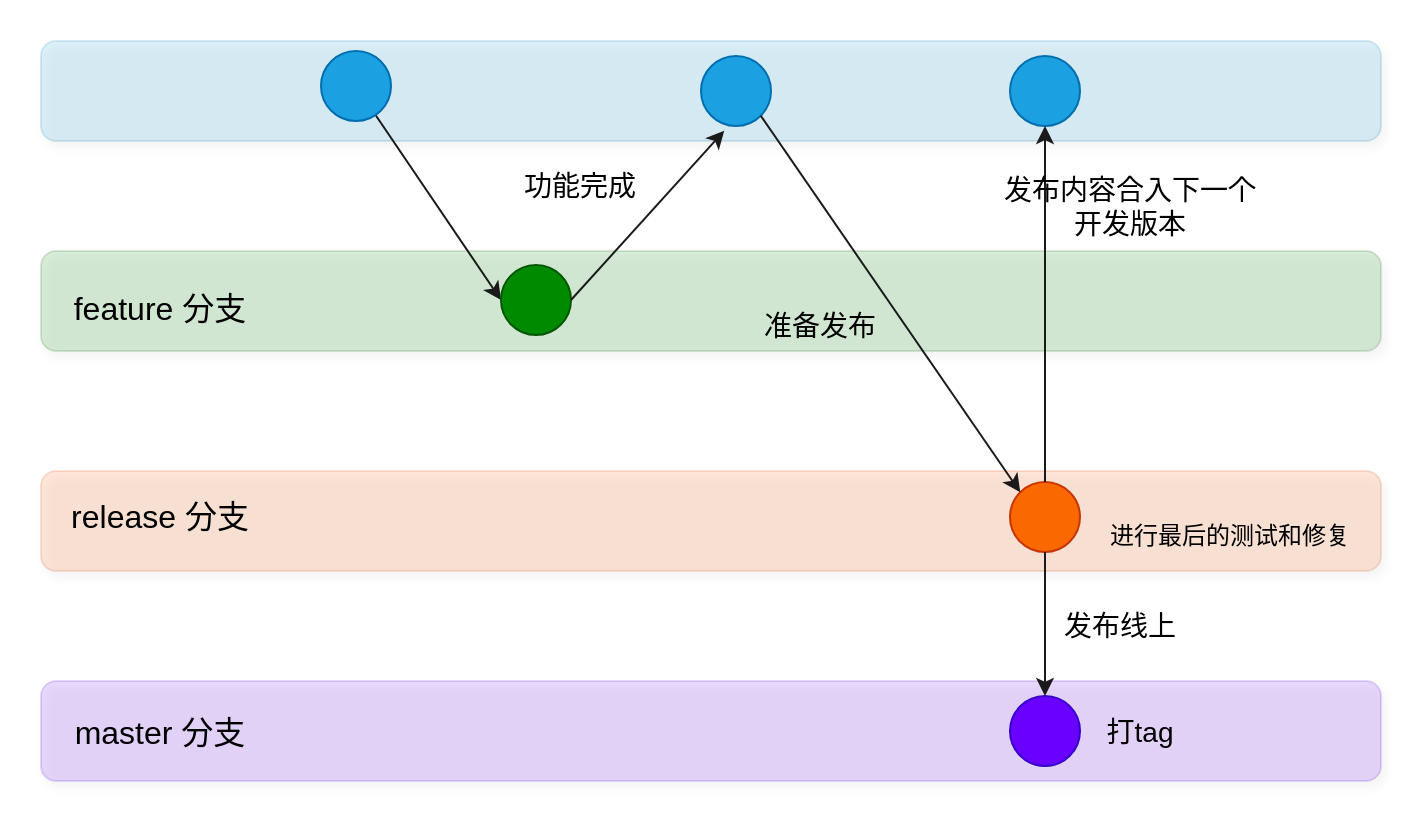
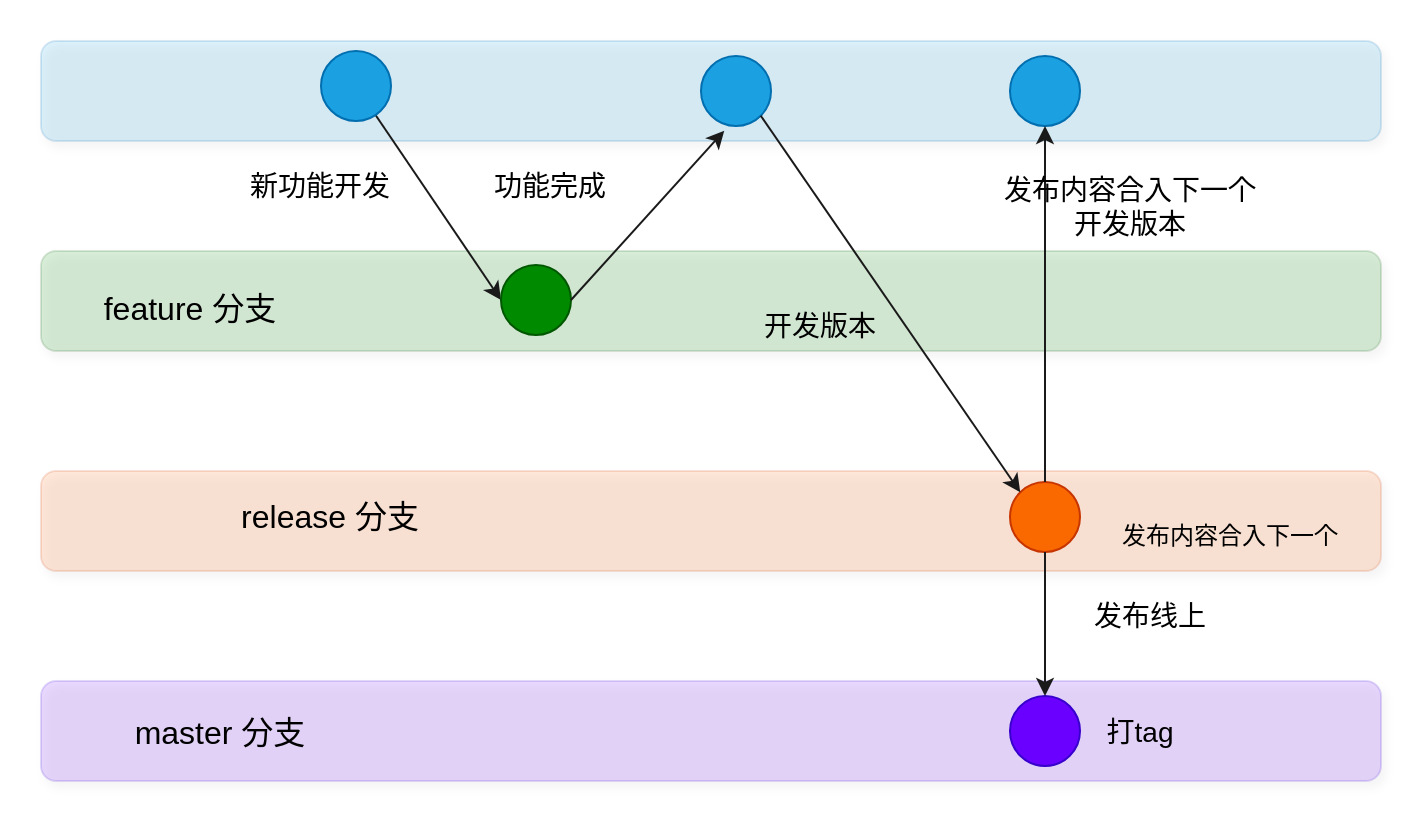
  <mxCell id="0" />
  <mxCell id="1" parent="0" />
  <mxCell id="2" value="" style="rounded=1;whiteSpace=wrap;html=1;strokeColor=#3700CC;fontSize=16;fontColor=#ffffff;fillColor=#6a00ff;opacity=15;shadow=1;" parent="1" vertex="1"><mxGeometry x="20" y="340" width="670" height="50" as="geometry" /></mxCell>
  <mxCell id="3" value="" style="rounded=1;whiteSpace=wrap;html=1;strokeColor=#C73500;fontSize=16;fontColor=#000000;fillColor=#fa6800;opacity=15;shadow=1;" parent="1" vertex="1"><mxGeometry x="20" y="235" width="670" height="50" as="geometry" /></mxCell>
  <mxCell id="4" value="" style="rounded=1;whiteSpace=wrap;html=1;strokeColor=#006EAF;fontSize=16;fontColor=#ffffff;fillColor=#1ba1e2;opacity=15;shadow=1;" parent="1" vertex="1"><mxGeometry x="20" y="20" width="670" height="50" as="geometry" /></mxCell>
  <mxCell id="5" value="" style="rounded=1;whiteSpace=wrap;html=1;strokeColor=#005700;fontSize=16;fontColor=#ffffff;fillColor=#008a00;opacity=15;shadow=1;" parent="1" vertex="1"><mxGeometry x="20" y="125" width="670" height="50" as="geometry" /></mxCell>
  <mxCell id="6" value="" style="edgeStyle=none;html=1;fontSize=16;fontColor=#000000;entryX=0;entryY=0.5;entryDx=0;entryDy=0;strokeColor=#1A1A1A;" parent="1" source="7" target="9" edge="1"><mxGeometry relative="1" as="geometry" /></mxCell>
  <mxCell id="7" value="" style="ellipse;whiteSpace=wrap;html=1;aspect=fixed;fontSize=16;fontColor=#ffffff;fillColor=#1ba1e2;strokeColor=#006EAF;" parent="1" vertex="1"><mxGeometry x="160" y="25" width="35" height="35" as="geometry" /></mxCell>
- <mxCell id="8" value="feature 分支" style="text;html=1;strokeColor=none;fillColor=none;align=center;verticalAlign=middle;whiteSpace=wrap;rounded=0;fontColor=#000000;fontSize=16;" parent="1" vertex="1"><mxGeometry x="20" y="139" width="120" height="30" as="geometry" /></mxCell>
+ <mxCell id="8" value="feature 分支" style="text;html=1;strokeColor=none;fillColor=none;align=center;verticalAlign=middle;whiteSpace=wrap;rounded=0;fontColor=#000000;fontSize=16;" parent="1" vertex="1"><mxGeometry x="35" y="139" width="120" height="30" as="geometry" /></mxCell>
  <mxCell id="9" value="" style="ellipse;whiteSpace=wrap;html=1;aspect=fixed;fontSize=16;fontColor=#ffffff;fillColor=#008a00;strokeColor=#005700;" parent="1" vertex="1"><mxGeometry x="250" y="132" width="35" height="35" as="geometry" /></mxCell>
+ <mxCell id="10" value="新功能开发" style="text;html=1;strokeColor=none;fillColor=none;align=center;verticalAlign=middle;whiteSpace=wrap;rounded=0;fontSize=14;fontColor=#000000;" parent="1" vertex="1"><mxGeometry x="110" y="80" width="100" height="25" as="geometry" /></mxCell>
  <mxCell id="11" value="" style="ellipse;whiteSpace=wrap;html=1;aspect=fixed;fontSize=16;fontColor=#ffffff;fillColor=#1ba1e2;strokeColor=#006EAF;" parent="1" vertex="1"><mxGeometry x="350" y="27.5" width="35" height="35" as="geometry" /></mxCell>
  <mxCell id="12" value="" style="endArrow=classic;html=1;strokeColor=#1A1A1A;fontSize=16;fontColor=#000000;exitX=1;exitY=0.5;exitDx=0;exitDy=0;entryX=0.333;entryY=1.067;entryDx=0;entryDy=0;entryPerimeter=0;fillColor=#d80073;" parent="1" source="9" target="11" edge="1"><mxGeometry width="50" height="50" relative="1" as="geometry"><mxPoint x="310" y="210" as="sourcePoint" /><mxPoint x="360" y="160" as="targetPoint" /></mxGeometry></mxCell>
- <mxCell id="13" value="功能完成" style="text;html=1;strokeColor=none;fillColor=none;align=center;verticalAlign=middle;whiteSpace=wrap;rounded=0;fontSize=14;fontColor=#000000;" parent="1" vertex="1"><mxGeometry x="240" y="80" width="100" height="25" as="geometry" /></mxCell>
- <mxCell id="14" value="release 分支" style="text;html=1;strokeColor=none;fillColor=none;align=center;verticalAlign=middle;whiteSpace=wrap;rounded=0;fontColor=#000000;fontSize=16;" parent="1" vertex="1"><mxGeometry x="20" y="243" width="120" height="30" as="geometry" /></mxCell>
+ <mxCell id="13" value="功能完成" style="text;html=1;strokeColor=none;fillColor=none;align=center;verticalAlign=middle;whiteSpace=wrap;rounded=0;fontSize=14;fontColor=#000000;" parent="1" vertex="1"><mxGeometry x="225" y="80" width="100" height="25" as="geometry" /></mxCell>
+ <mxCell id="14" value="release 分支" style="text;html=1;strokeColor=none;fillColor=none;align=center;verticalAlign=middle;whiteSpace=wrap;rounded=0;fontColor=#000000;fontSize=16;" parent="1" vertex="1"><mxGeometry x="105" y="243" width="120" height="30" as="geometry" /></mxCell>
  <mxCell id="15" value="" style="ellipse;whiteSpace=wrap;html=1;aspect=fixed;fontSize=16;fontColor=#000000;fillColor=#fa6800;strokeColor=#C73500;" parent="1" vertex="1"><mxGeometry x="504.5" y="240.5" width="35" height="35" as="geometry" /></mxCell>
  <mxCell id="16" value="" style="endArrow=classic;html=1;strokeColor=#1A1A1A;fontSize=16;fontColor=#000000;exitX=1;exitY=1;exitDx=0;exitDy=0;entryX=0;entryY=0;entryDx=0;entryDy=0;" parent="1" source="11" target="15" edge="1"><mxGeometry width="50" height="50" relative="1" as="geometry"><mxPoint x="310" y="210" as="sourcePoint" /><mxPoint x="360" y="160" as="targetPoint" /></mxGeometry></mxCell>
- <mxCell id="17" value="准备发布" style="text;html=1;strokeColor=none;fillColor=none;align=center;verticalAlign=middle;whiteSpace=wrap;rounded=0;fontSize=14;fontColor=#000000;" parent="1" vertex="1"><mxGeometry x="360" y="150" width="100" height="25" as="geometry" /></mxCell>
- <mxCell id="18" value="master 分支" style="text;html=1;strokeColor=none;fillColor=none;align=center;verticalAlign=middle;whiteSpace=wrap;rounded=0;fontColor=#000000;fontSize=16;" parent="1" vertex="1"><mxGeometry x="20" y="351" width="120" height="30" as="geometry" /></mxCell>
+ <mxCell id="17" value="开发版本" style="text;html=1;strokeColor=none;fillColor=none;align=center;verticalAlign=middle;whiteSpace=wrap;rounded=0;fontSize=14;fontColor=#000000;" parent="1" vertex="1"><mxGeometry x="360" y="150" width="100" height="25" as="geometry" /></mxCell>
+ <mxCell id="18" value="master 分支" style="text;html=1;strokeColor=none;fillColor=none;align=center;verticalAlign=middle;whiteSpace=wrap;rounded=0;fontColor=#000000;fontSize=16;" parent="1" vertex="1"><mxGeometry x="50" y="351" width="120" height="30" as="geometry" /></mxCell>
  <mxCell id="19" value="" style="ellipse;whiteSpace=wrap;html=1;aspect=fixed;fontSize=16;fontColor=#ffffff;fillColor=#6a00ff;strokeColor=#3700CC;" parent="1" vertex="1"><mxGeometry x="504.5" y="347.5" width="35" height="35" as="geometry" /></mxCell>
  <mxCell id="20" value="" style="endArrow=classic;html=1;strokeColor=#1A1A1A;fontSize=16;fontColor=#000000;exitX=0.5;exitY=1;exitDx=0;exitDy=0;" parent="1" source="15" target="19" edge="1"><mxGeometry width="50" height="50" relative="1" as="geometry"><mxPoint x="310" y="210" as="sourcePoint" /><mxPoint x="360" y="160" as="targetPoint" /></mxGeometry></mxCell>
- <mxCell id="21" value="发布线上" style="text;html=1;strokeColor=none;fillColor=none;align=center;verticalAlign=middle;whiteSpace=wrap;rounded=0;fontSize=14;fontColor=#000000;" parent="1" vertex="1"><mxGeometry x="510" y="300" width="100" height="25" as="geometry" /></mxCell>
+ <mxCell id="21" value="发布线上" style="text;html=1;strokeColor=none;fillColor=none;align=center;verticalAlign=middle;whiteSpace=wrap;rounded=0;fontSize=14;fontColor=#000000;" parent="1" vertex="1"><mxGeometry x="525" y="295" width="100" height="25" as="geometry" /></mxCell>
  <mxCell id="22" value="打tag" style="text;html=1;strokeColor=none;fillColor=none;align=center;verticalAlign=middle;whiteSpace=wrap;rounded=0;fontSize=14;fontColor=#000000;" parent="1" vertex="1"><mxGeometry x="520" y="353.5" width="100" height="25" as="geometry" /></mxCell>
  <mxCell id="23" value="" style="ellipse;whiteSpace=wrap;html=1;aspect=fixed;fontSize=16;fontColor=#ffffff;fillColor=#1ba1e2;strokeColor=#006EAF;" parent="1" vertex="1"><mxGeometry x="504.5" y="27.5" width="35" height="35" as="geometry" /></mxCell>
  <mxCell id="24" value="" style="endArrow=classic;html=1;strokeColor=#1A1A1A;fontSize=16;fontColor=#000000;exitX=0.5;exitY=0;exitDx=0;exitDy=0;entryX=0.5;entryY=1;entryDx=0;entryDy=0;" parent="1" source="15" target="23" edge="1"><mxGeometry width="50" height="50" relative="1" as="geometry"><mxPoint x="310" y="210" as="sourcePoint" /><mxPoint x="360" y="160" as="targetPoint" /></mxGeometry></mxCell>
  <mxCell id="25" value="发布内容合入下一个&lt;br&gt;开发版本" style="text;html=1;strokeColor=none;fillColor=none;align=center;verticalAlign=middle;whiteSpace=wrap;rounded=0;fontSize=14;fontColor=#000000;" parent="1" vertex="1"><mxGeometry x="445" y="90" width="240" height="25" as="geometry" /></mxCell>
- <mxCell id="26" value="进行最后的测试和修复" style="text;html=1;strokeColor=none;fillColor=none;align=center;verticalAlign=middle;whiteSpace=wrap;rounded=0;fontSize=12;fontColor=#000000;" vertex="1" parent="1"><mxGeometry x="539.5" y="250.5" width="150" height="34.5" as="geometry" /></mxCell>
+ <mxCell id="26" value="发布内容合入下一个" style="text;html=1;strokeColor=none;fillColor=none;align=center;verticalAlign=middle;whiteSpace=wrap;rounded=0;fontSize=12;fontColor=#000000;" vertex="1" parent="1"><mxGeometry x="539.5" y="250.5" width="150" height="34.5" as="geometry" /></mxCell>
